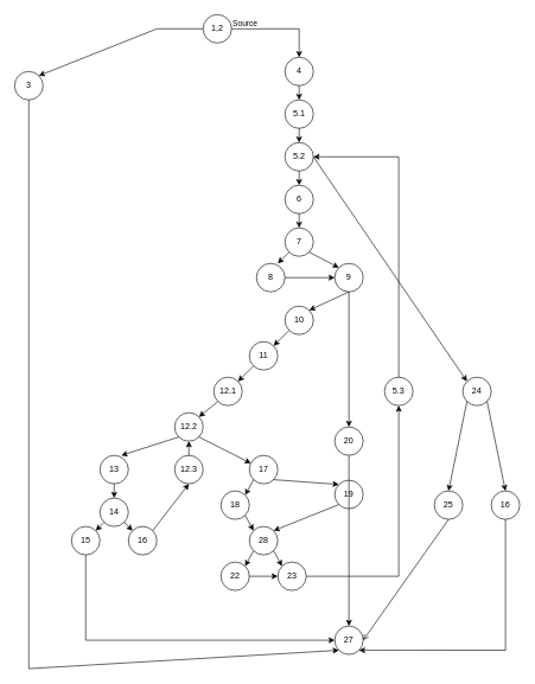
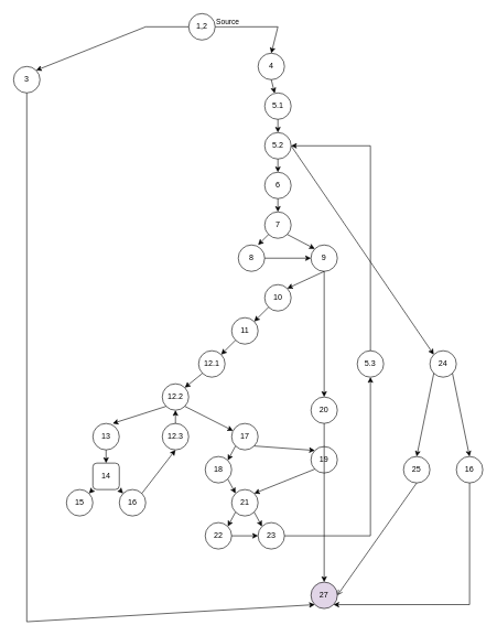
  <mxCell id="0" />
  <mxCell id="1" parent="0" />
  <mxCell id="2" value="1,2" style="ellipse;whiteSpace=wrap;html=1;aspect=fixed;" vertex="1" parent="1"><mxGeometry x="285" y="20" width="40" height="40" as="geometry" /></mxCell>
  <mxCell id="3" value="" style="endArrow=classic;html=1;rounded=0;exitX=0;exitY=0.5;exitDx=0;exitDy=0;entryX=1;entryY=0;entryDx=0;entryDy=0;" edge="1" parent="1" source="2" target="4"><mxGeometry relative="1" as="geometry"><mxPoint x="250" y="140" as="sourcePoint" /><mxPoint x="160" y="90" as="targetPoint" /><Array as="points"><mxPoint x="220" y="40" /></Array></mxGeometry></mxCell>
  <mxCell id="4" value="3" style="ellipse;whiteSpace=wrap;html=1;aspect=fixed;" vertex="1" parent="1"><mxGeometry x="20" y="100" width="40" height="40" as="geometry" /></mxCell>
  <mxCell id="5" value="" style="endArrow=classic;html=1;rounded=0;exitX=1;exitY=0.5;exitDx=0;exitDy=0;entryX=0.5;entryY=0;entryDx=0;entryDy=0;" edge="1" parent="1" source="2" target="7"><mxGeometry relative="1" as="geometry"><mxPoint x="330" y="140" as="sourcePoint" /><mxPoint x="430" y="80" as="targetPoint" /><Array as="points"><mxPoint x="420" y="40" /></Array></mxGeometry></mxCell>
  <mxCell id="6" value="Source" style="edgeLabel;resizable=0;html=1;;align=left;verticalAlign=bottom;" connectable="0" vertex="1" parent="5"><mxGeometry x="-1" relative="1" as="geometry" /></mxCell>
- <mxCell id="7" value="4" style="ellipse;whiteSpace=wrap;html=1;aspect=fixed;" vertex="1" parent="1"><mxGeometry x="400" y="80" width="40" height="40" as="geometry" /></mxCell>
+ <mxCell id="7" value="4" style="ellipse;whiteSpace=wrap;html=1;aspect=fixed;" vertex="1" parent="1"><mxGeometry x="390" y="80" width="40" height="40" as="geometry" /></mxCell>
  <mxCell id="8" value="" style="endArrow=classic;html=1;rounded=0;exitX=0.5;exitY=1;exitDx=0;exitDy=0;" edge="1" parent="1" source="7" target="9"><mxGeometry width="50" height="50" relative="1" as="geometry"><mxPoint x="380" y="160" as="sourcePoint" /><mxPoint x="435" y="170" as="targetPoint" /></mxGeometry></mxCell>
  <mxCell id="9" value="5.1" style="ellipse;whiteSpace=wrap;html=1;aspect=fixed;" vertex="1" parent="1"><mxGeometry x="400" y="140" width="40" height="40" as="geometry" /></mxCell>
  <mxCell id="10" value="5.2" style="ellipse;whiteSpace=wrap;html=1;aspect=fixed;" vertex="1" parent="1"><mxGeometry x="400" y="200" width="40" height="40" as="geometry" /></mxCell>
  <mxCell id="11" value="" style="endArrow=classic;html=1;rounded=0;exitX=0.5;exitY=1;exitDx=0;exitDy=0;" edge="1" source="10" target="12" parent="1"><mxGeometry width="50" height="50" relative="1" as="geometry"><mxPoint x="380" y="280" as="sourcePoint" /><mxPoint x="435" y="290" as="targetPoint" /></mxGeometry></mxCell>
  <mxCell id="12" value="6" style="ellipse;whiteSpace=wrap;html=1;aspect=fixed;" vertex="1" parent="1"><mxGeometry x="400" y="260" width="40" height="40" as="geometry" /></mxCell>
  <mxCell id="13" value="" style="endArrow=classic;html=1;rounded=0;exitX=0.5;exitY=1;exitDx=0;exitDy=0;entryX=0.5;entryY=0;entryDx=0;entryDy=0;" edge="1" parent="1" source="9" target="10"><mxGeometry width="50" height="50" relative="1" as="geometry"><mxPoint x="320" y="300" as="sourcePoint" /><mxPoint x="370" y="250" as="targetPoint" /></mxGeometry></mxCell>
  <mxCell id="14" value="" style="endArrow=classic;html=1;rounded=0;exitX=0.5;exitY=1;exitDx=0;exitDy=0;" edge="1" parent="1" target="15"><mxGeometry width="50" height="50" relative="1" as="geometry"><mxPoint x="420" y="300" as="sourcePoint" /><mxPoint x="435" y="350" as="targetPoint" /></mxGeometry></mxCell>
  <mxCell id="15" value="7" style="ellipse;whiteSpace=wrap;html=1;aspect=fixed;" vertex="1" parent="1"><mxGeometry x="400" y="320" width="40" height="40" as="geometry" /></mxCell>
  <mxCell id="16" value="" style="endArrow=classic;html=1;rounded=0;exitX=0;exitY=1;exitDx=0;exitDy=0;" edge="1" parent="1" source="15"><mxGeometry width="50" height="50" relative="1" as="geometry"><mxPoint x="320" y="340" as="sourcePoint" /><mxPoint x="390" y="370" as="targetPoint" /></mxGeometry></mxCell>
  <mxCell id="17" value="" style="endArrow=classic;html=1;rounded=0;exitX=1;exitY=1;exitDx=0;exitDy=0;entryX=0;entryY=0;entryDx=0;entryDy=0;" edge="1" parent="1" source="15" target="20"><mxGeometry width="50" height="50" relative="1" as="geometry"><mxPoint x="320" y="340" as="sourcePoint" /><mxPoint x="450" y="370" as="targetPoint" /></mxGeometry></mxCell>
  <mxCell id="18" value="8" style="ellipse;whiteSpace=wrap;html=1;aspect=fixed;" vertex="1" parent="1"><mxGeometry x="360" y="370" width="40" height="40" as="geometry" /></mxCell>
  <mxCell id="19" value="" style="edgeStyle=orthogonalEdgeStyle;rounded=0;orthogonalLoop=1;jettySize=auto;html=1;exitX=1;exitY=0.5;exitDx=0;exitDy=0;entryX=0;entryY=0.5;entryDx=0;entryDy=0;" edge="1" parent="1" source="18" target="20"><mxGeometry relative="1" as="geometry"><mxPoint x="420" y="430" as="targetPoint" /></mxGeometry></mxCell>
  <mxCell id="20" value="9" style="ellipse;whiteSpace=wrap;html=1;aspect=fixed;" vertex="1" parent="1"><mxGeometry x="470" y="370" width="40" height="40" as="geometry" /></mxCell>
  <mxCell id="21" value="10" style="ellipse;whiteSpace=wrap;html=1;aspect=fixed;" vertex="1" parent="1"><mxGeometry x="400" y="430" width="40" height="40" as="geometry" /></mxCell>
  <mxCell id="22" value="" style="endArrow=classic;html=1;rounded=0;entryX=1;entryY=0;entryDx=0;entryDy=0;exitX=0.5;exitY=1;exitDx=0;exitDy=0;" edge="1" parent="1" source="20" target="21"><mxGeometry width="50" height="50" relative="1" as="geometry"><mxPoint x="320" y="440" as="sourcePoint" /><mxPoint x="370" y="390" as="targetPoint" /></mxGeometry></mxCell>
  <mxCell id="23" value="11" style="ellipse;whiteSpace=wrap;html=1;aspect=fixed;" vertex="1" parent="1"><mxGeometry x="350" y="480" width="40" height="40" as="geometry" /></mxCell>
  <mxCell id="24" value="12.1" style="ellipse;whiteSpace=wrap;html=1;aspect=fixed;" vertex="1" parent="1"><mxGeometry x="300" y="530" width="40" height="40" as="geometry" /></mxCell>
  <mxCell id="25" value="" style="endArrow=classic;html=1;rounded=0;entryX=1;entryY=0;entryDx=0;entryDy=0;exitX=0;exitY=1;exitDx=0;exitDy=0;" edge="1" parent="1" source="21" target="23"><mxGeometry width="50" height="50" relative="1" as="geometry"><mxPoint x="290" y="530" as="sourcePoint" /><mxPoint x="340" y="480" as="targetPoint" /></mxGeometry></mxCell>
  <mxCell id="26" value="" style="endArrow=classic;html=1;rounded=0;entryX=1;entryY=0;entryDx=0;entryDy=0;exitX=0;exitY=1;exitDx=0;exitDy=0;" edge="1" parent="1" source="23" target="24"><mxGeometry width="50" height="50" relative="1" as="geometry"><mxPoint x="320" y="560" as="sourcePoint" /><mxPoint x="370" y="510" as="targetPoint" /></mxGeometry></mxCell>
  <mxCell id="27" value="12.2" style="ellipse;whiteSpace=wrap;html=1;aspect=fixed;" vertex="1" parent="1"><mxGeometry x="245" y="580" width="40" height="40" as="geometry" /></mxCell>
  <mxCell id="28" value="" style="endArrow=classic;html=1;rounded=0;exitX=0;exitY=1;exitDx=0;exitDy=0;entryX=1;entryY=0;entryDx=0;entryDy=0;" edge="1" parent="1" source="24" target="27"><mxGeometry width="50" height="50" relative="1" as="geometry"><mxPoint x="290" y="600" as="sourcePoint" /><mxPoint x="340" y="550" as="targetPoint" /></mxGeometry></mxCell>
  <mxCell id="29" value="13" style="ellipse;whiteSpace=wrap;html=1;aspect=fixed;" vertex="1" parent="1"><mxGeometry x="140" y="640" width="40" height="40" as="geometry" /></mxCell>
  <mxCell id="30" value="17" style="ellipse;whiteSpace=wrap;html=1;aspect=fixed;" vertex="1" parent="1"><mxGeometry x="350" y="640" width="40" height="40" as="geometry" /></mxCell>
  <mxCell id="31" value="12.3" style="ellipse;whiteSpace=wrap;html=1;aspect=fixed;" vertex="1" parent="1"><mxGeometry x="245" y="640" width="40" height="40" as="geometry" /></mxCell>
  <mxCell id="32" value="" style="endArrow=classic;html=1;rounded=0;exitX=0;exitY=1;exitDx=0;exitDy=0;entryX=0.75;entryY=0;entryDx=0;entryDy=0;entryPerimeter=0;" edge="1" parent="1" source="27" target="29"><mxGeometry width="50" height="50" relative="1" as="geometry"><mxPoint x="290" y="720" as="sourcePoint" /><mxPoint x="340" y="670" as="targetPoint" /></mxGeometry></mxCell>
  <mxCell id="33" value="" style="endArrow=classic;html=1;rounded=0;exitX=0.5;exitY=0;exitDx=0;exitDy=0;entryX=0.5;entryY=1;entryDx=0;entryDy=0;" edge="1" parent="1" source="31" target="27"><mxGeometry width="50" height="50" relative="1" as="geometry"><mxPoint x="290" y="720" as="sourcePoint" /><mxPoint x="230" y="650" as="targetPoint" /></mxGeometry></mxCell>
  <mxCell id="34" value="" style="endArrow=classic;html=1;rounded=0;exitX=1;exitY=1;exitDx=0;exitDy=0;" edge="1" parent="1" source="27" target="30"><mxGeometry width="50" height="50" relative="1" as="geometry"><mxPoint x="290" y="720" as="sourcePoint" /><mxPoint x="340" y="670" as="targetPoint" /></mxGeometry></mxCell>
  <mxCell id="35" value="15" style="ellipse;whiteSpace=wrap;html=1;aspect=fixed;" vertex="1" parent="1"><mxGeometry x="100" y="740" width="40" height="40" as="geometry" /></mxCell>
- <mxCell id="36" value="14" style="ellipse;whiteSpace=wrap;html=1;aspect=fixed;" vertex="1" parent="1"><mxGeometry x="140" y="700" width="40" height="40" as="geometry" /></mxCell>
+ <mxCell id="36" value="14" style="whiteSpace=wrap;html=1;aspect=fixed;rounded=1;" vertex="1" parent="1"><mxGeometry x="140" y="700" width="40" height="40" as="geometry" /></mxCell>
  <mxCell id="37" value="16" style="ellipse;whiteSpace=wrap;html=1;aspect=fixed;" vertex="1" parent="1"><mxGeometry x="180" y="740" width="40" height="40" as="geometry" /></mxCell>
  <mxCell id="38" value="" style="endArrow=classic;html=1;rounded=0;exitX=0.5;exitY=1;exitDx=0;exitDy=0;entryX=0.5;entryY=0;entryDx=0;entryDy=0;" edge="1" parent="1" source="29" target="36"><mxGeometry width="50" height="50" relative="1" as="geometry"><mxPoint x="290" y="720" as="sourcePoint" /><mxPoint x="340" y="670" as="targetPoint" /></mxGeometry></mxCell>
  <mxCell id="39" value="" style="endArrow=classic;html=1;rounded=0;exitX=0;exitY=1;exitDx=0;exitDy=0;entryX=1;entryY=0;entryDx=0;entryDy=0;" edge="1" parent="1" source="36" target="35"><mxGeometry width="50" height="50" relative="1" as="geometry"><mxPoint x="290" y="720" as="sourcePoint" /><mxPoint x="340" y="670" as="targetPoint" /></mxGeometry></mxCell>
  <mxCell id="40" value="" style="endArrow=classic;html=1;rounded=0;exitX=1;exitY=1;exitDx=0;exitDy=0;entryX=0;entryY=0;entryDx=0;entryDy=0;" edge="1" parent="1" source="36" target="37"><mxGeometry width="50" height="50" relative="1" as="geometry"><mxPoint x="290" y="720" as="sourcePoint" /><mxPoint x="340" y="670" as="targetPoint" /></mxGeometry></mxCell>
  <mxCell id="41" value="" style="endArrow=classic;html=1;rounded=0;exitX=1;exitY=0;exitDx=0;exitDy=0;entryX=0.5;entryY=1;entryDx=0;entryDy=0;" edge="1" parent="1" source="37" target="31"><mxGeometry width="50" height="50" relative="1" as="geometry"><mxPoint x="290" y="720" as="sourcePoint" /><mxPoint x="340" y="670" as="targetPoint" /></mxGeometry></mxCell>
  <mxCell id="42" value="18" style="ellipse;whiteSpace=wrap;html=1;aspect=fixed;" vertex="1" parent="1"><mxGeometry x="310" y="690" width="40" height="40" as="geometry" /></mxCell>
  <mxCell id="43" value="19" style="ellipse;whiteSpace=wrap;html=1;aspect=fixed;" vertex="1" parent="1"><mxGeometry x="470" y="675" width="40" height="40" as="geometry" /></mxCell>
  <mxCell id="44" value="" style="endArrow=classic;html=1;rounded=0;entryX=1;entryY=0;entryDx=0;entryDy=0;exitX=0;exitY=1;exitDx=0;exitDy=0;" edge="1" parent="1" source="30" target="42"><mxGeometry width="50" height="50" relative="1" as="geometry"><mxPoint x="350" y="730" as="sourcePoint" /><mxPoint x="400" y="680" as="targetPoint" /></mxGeometry></mxCell>
  <mxCell id="45" value="" style="endArrow=classic;html=1;rounded=0;exitX=1;exitY=1;exitDx=0;exitDy=0;entryX=0;entryY=0;entryDx=0;entryDy=0;" edge="1" parent="1" source="30" target="43"><mxGeometry width="50" height="50" relative="1" as="geometry"><mxPoint x="350" y="730" as="sourcePoint" /><mxPoint x="400" y="680" as="targetPoint" /></mxGeometry></mxCell>
- <mxCell id="46" value="28" style="ellipse;whiteSpace=wrap;html=1;aspect=fixed;" vertex="1" parent="1"><mxGeometry x="350" y="740" width="40" height="40" as="geometry" /></mxCell>
+ <mxCell id="46" value="21" style="ellipse;whiteSpace=wrap;html=1;aspect=fixed;" vertex="1" parent="1"><mxGeometry x="350" y="740" width="40" height="40" as="geometry" /></mxCell>
  <mxCell id="47" value="" style="endArrow=classic;html=1;rounded=0;exitX=1;exitY=1;exitDx=0;exitDy=0;entryX=0;entryY=0;entryDx=0;entryDy=0;" edge="1" parent="1" source="42" target="46"><mxGeometry width="50" height="50" relative="1" as="geometry"><mxPoint x="350" y="730" as="sourcePoint" /><mxPoint x="400" y="680" as="targetPoint" /></mxGeometry></mxCell>
  <mxCell id="48" value="" style="endArrow=classic;html=1;rounded=0;entryX=1;entryY=0;entryDx=0;entryDy=0;exitX=0;exitY=1;exitDx=0;exitDy=0;" edge="1" parent="1" source="43" target="46"><mxGeometry width="50" height="50" relative="1" as="geometry"><mxPoint x="400" y="730" as="sourcePoint" /><mxPoint x="400" y="680" as="targetPoint" /></mxGeometry></mxCell>
  <mxCell id="49" value="22" style="ellipse;whiteSpace=wrap;html=1;aspect=fixed;" vertex="1" parent="1"><mxGeometry x="310" y="790" width="40" height="40" as="geometry" /></mxCell>
  <mxCell id="50" value="23" style="ellipse;whiteSpace=wrap;html=1;aspect=fixed;" vertex="1" parent="1"><mxGeometry x="390" y="790" width="40" height="40" as="geometry" /></mxCell>
  <mxCell id="51" value="" style="endArrow=classic;html=1;rounded=0;exitX=0;exitY=1;exitDx=0;exitDy=0;entryX=1;entryY=0;entryDx=0;entryDy=0;" edge="1" parent="1" source="46" target="49"><mxGeometry width="50" height="50" relative="1" as="geometry"><mxPoint x="350" y="830" as="sourcePoint" /><mxPoint x="400" y="780" as="targetPoint" /></mxGeometry></mxCell>
  <mxCell id="52" value="" style="endArrow=classic;html=1;rounded=0;exitX=1;exitY=1;exitDx=0;exitDy=0;entryX=0;entryY=0;entryDx=0;entryDy=0;" edge="1" parent="1" source="46" target="50"><mxGeometry width="50" height="50" relative="1" as="geometry"><mxPoint x="350" y="830" as="sourcePoint" /><mxPoint x="400" y="780" as="targetPoint" /></mxGeometry></mxCell>
  <mxCell id="53" value="" style="endArrow=classic;html=1;rounded=0;exitX=1;exitY=0.5;exitDx=0;exitDy=0;entryX=0;entryY=0.5;entryDx=0;entryDy=0;" edge="1" parent="1" source="49" target="50"><mxGeometry width="50" height="50" relative="1" as="geometry"><mxPoint x="350" y="830" as="sourcePoint" /><mxPoint x="400" y="780" as="targetPoint" /></mxGeometry></mxCell>
- <mxCell id="54" value="27" style="ellipse;whiteSpace=wrap;html=1;aspect=fixed;" vertex="1" parent="1"><mxGeometry x="470" y="880" width="40" height="40" as="geometry" /></mxCell>
- <mxCell id="55" value="" style="endArrow=classic;html=1;rounded=0;exitX=0.5;exitY=1;exitDx=0;exitDy=0;entryX=0;entryY=0.5;entryDx=0;entryDy=0;" edge="1" parent="1" source="35" target="54"><mxGeometry width="50" height="50" relative="1" as="geometry"><mxPoint x="330" y="940" as="sourcePoint" /><mxPoint x="380" y="890" as="targetPoint" /><Array as="points"><mxPoint x="120" y="900" /></Array></mxGeometry></mxCell>
+ <mxCell id="54" value="27" style="ellipse;whiteSpace=wrap;html=1;aspect=fixed;fillColor=#e1d5e7;" vertex="1" parent="1"><mxGeometry x="470" y="880" width="40" height="40" as="geometry" /></mxCell>
  <mxCell id="56" value="" style="endArrow=classic;html=1;rounded=0;exitX=0.5;exitY=1;exitDx=0;exitDy=0;entryX=0;entryY=1;entryDx=0;entryDy=0;" edge="1" parent="1" source="4" target="54"><mxGeometry width="50" height="50" relative="1" as="geometry"><mxPoint x="80" y="410" as="sourcePoint" /><mxPoint x="380" y="890" as="targetPoint" /><Array as="points"><mxPoint x="40" y="940" /></Array></mxGeometry></mxCell>
  <mxCell id="57" value="20" style="ellipse;whiteSpace=wrap;html=1;aspect=fixed;" vertex="1" parent="1"><mxGeometry x="470" y="600" width="40" height="40" as="geometry" /></mxCell>
  <mxCell id="58" value="" style="endArrow=classic;html=1;rounded=0;exitX=0.5;exitY=1;exitDx=0;exitDy=0;entryX=0.5;entryY=0;entryDx=0;entryDy=0;" edge="1" parent="1" source="20" target="57"><mxGeometry width="50" height="50" relative="1" as="geometry"><mxPoint x="290" y="620" as="sourcePoint" /><mxPoint x="340" y="570" as="targetPoint" /></mxGeometry></mxCell>
  <mxCell id="59" value="" style="endArrow=classic;html=1;rounded=0;exitX=0.5;exitY=1;exitDx=0;exitDy=0;entryX=0.5;entryY=0;entryDx=0;entryDy=0;" edge="1" parent="1" source="57" target="54"><mxGeometry width="50" height="50" relative="1" as="geometry"><mxPoint x="290" y="790" as="sourcePoint" /><mxPoint x="340" y="740" as="targetPoint" /></mxGeometry></mxCell>
  <mxCell id="60" value="5.3" style="ellipse;whiteSpace=wrap;html=1;aspect=fixed;" vertex="1" parent="1"><mxGeometry x="540" y="530" width="40" height="40" as="geometry" /></mxCell>
  <mxCell id="61" value="" style="endArrow=classic;html=1;rounded=0;exitX=0.5;exitY=0;exitDx=0;exitDy=0;entryX=1;entryY=0.5;entryDx=0;entryDy=0;" edge="1" parent="1" source="60" target="10"><mxGeometry width="50" height="50" relative="1" as="geometry"><mxPoint x="290" y="520" as="sourcePoint" /><mxPoint x="610" y="220" as="targetPoint" /><Array as="points"><mxPoint x="560" y="220" /></Array></mxGeometry></mxCell>
  <mxCell id="62" value="" style="endArrow=classic;html=1;rounded=0;exitX=1;exitY=0.5;exitDx=0;exitDy=0;entryX=0.5;entryY=1;entryDx=0;entryDy=0;" edge="1" parent="1" source="50" target="60"><mxGeometry width="50" height="50" relative="1" as="geometry"><mxPoint x="290" y="750" as="sourcePoint" /><mxPoint x="340" y="700" as="targetPoint" /><Array as="points"><mxPoint x="560" y="810" /></Array></mxGeometry></mxCell>
  <mxCell id="63" value="" style="endArrow=classic;html=1;rounded=0;exitX=1;exitY=0.5;exitDx=0;exitDy=0;entryX=0;entryY=0;entryDx=0;entryDy=0;" edge="1" parent="1" source="10" target="64"><mxGeometry width="50" height="50" relative="1" as="geometry"><mxPoint x="290" y="530" as="sourcePoint" /><mxPoint x="660" y="530" as="targetPoint" /></mxGeometry></mxCell>
  <mxCell id="64" value="24" style="ellipse;whiteSpace=wrap;html=1;aspect=fixed;" vertex="1" parent="1"><mxGeometry x="650" y="530" width="40" height="40" as="geometry" /></mxCell>
  <mxCell id="65" value="25" style="ellipse;whiteSpace=wrap;html=1;aspect=fixed;" vertex="1" parent="1"><mxGeometry x="610" y="690" width="40" height="40" as="geometry" /></mxCell>
  <mxCell id="66" value="16" style="ellipse;whiteSpace=wrap;html=1;aspect=fixed;" vertex="1" parent="1"><mxGeometry x="690" y="690" width="40" height="40" as="geometry" /></mxCell>
  <mxCell id="67" value="" style="endArrow=classic;html=1;rounded=0;exitX=0;exitY=1;exitDx=0;exitDy=0;entryX=0.5;entryY=0;entryDx=0;entryDy=0;" edge="1" parent="1" source="64" target="65"><mxGeometry width="50" height="50" relative="1" as="geometry"><mxPoint x="290" y="760" as="sourcePoint" /><mxPoint x="340" y="710" as="targetPoint" /></mxGeometry></mxCell>
  <mxCell id="68" value="" style="endArrow=classic;html=1;rounded=0;entryX=0.5;entryY=0;entryDx=0;entryDy=0;exitX=1;exitY=1;exitDx=0;exitDy=0;" edge="1" parent="1" source="64" target="66"><mxGeometry width="50" height="50" relative="1" as="geometry"><mxPoint x="290" y="760" as="sourcePoint" /><mxPoint x="340" y="710" as="targetPoint" /></mxGeometry></mxCell>
  <mxCell id="69" value="" style="endArrow=open;html=1;rounded=0;exitX=0.5;exitY=1;exitDx=0;exitDy=0;entryX=1;entryY=0.5;entryDx=0;entryDy=0;" edge="1" parent="1" source="65" target="54"><mxGeometry width="50" height="50" relative="1" as="geometry"><mxPoint x="290" y="760" as="sourcePoint" /><mxPoint x="340" y="710" as="targetPoint" /></mxGeometry></mxCell>
  <mxCell id="70" value="" style="endArrow=classic;html=1;rounded=0;exitX=0.5;exitY=1;exitDx=0;exitDy=0;entryX=1;entryY=1;entryDx=0;entryDy=0;" edge="1" parent="1" source="66" target="54"><mxGeometry width="50" height="50" relative="1" as="geometry"><mxPoint x="290" y="760" as="sourcePoint" /><mxPoint x="340" y="710" as="targetPoint" /><Array as="points"><mxPoint x="710" y="914" /></Array></mxGeometry></mxCell>
